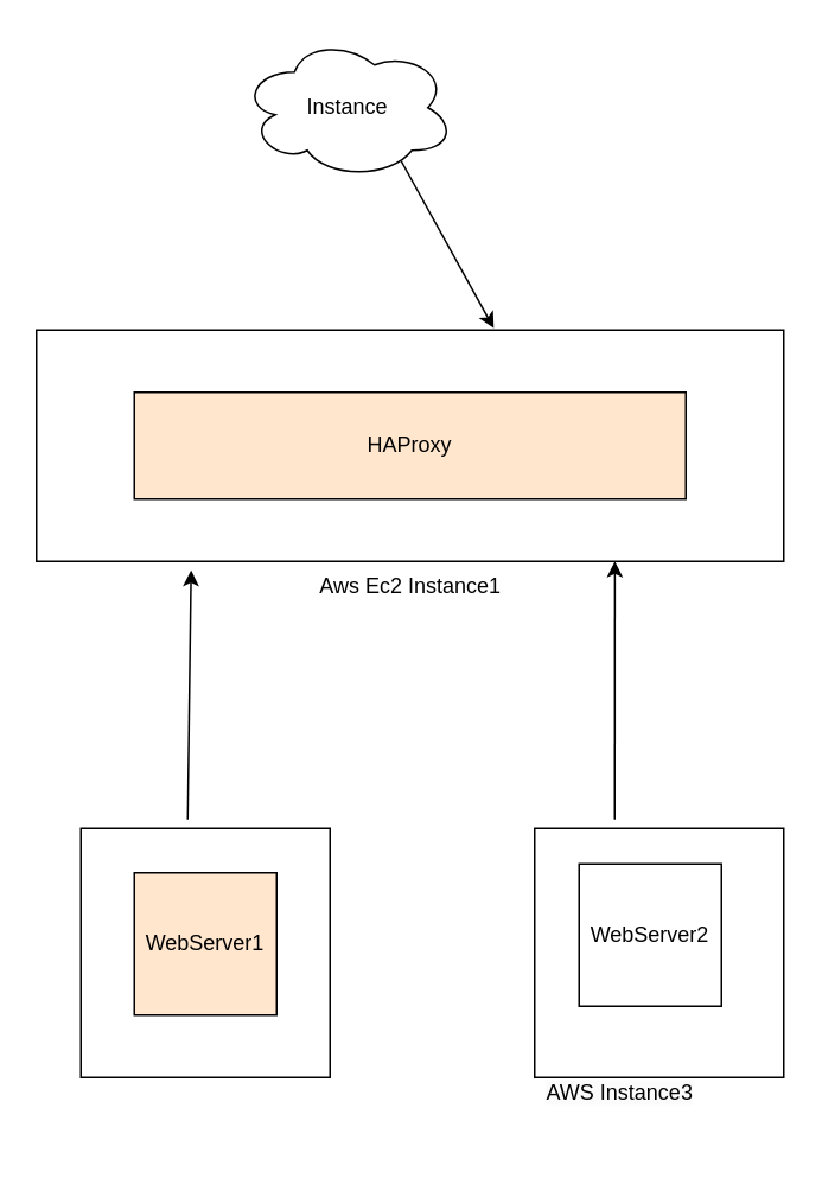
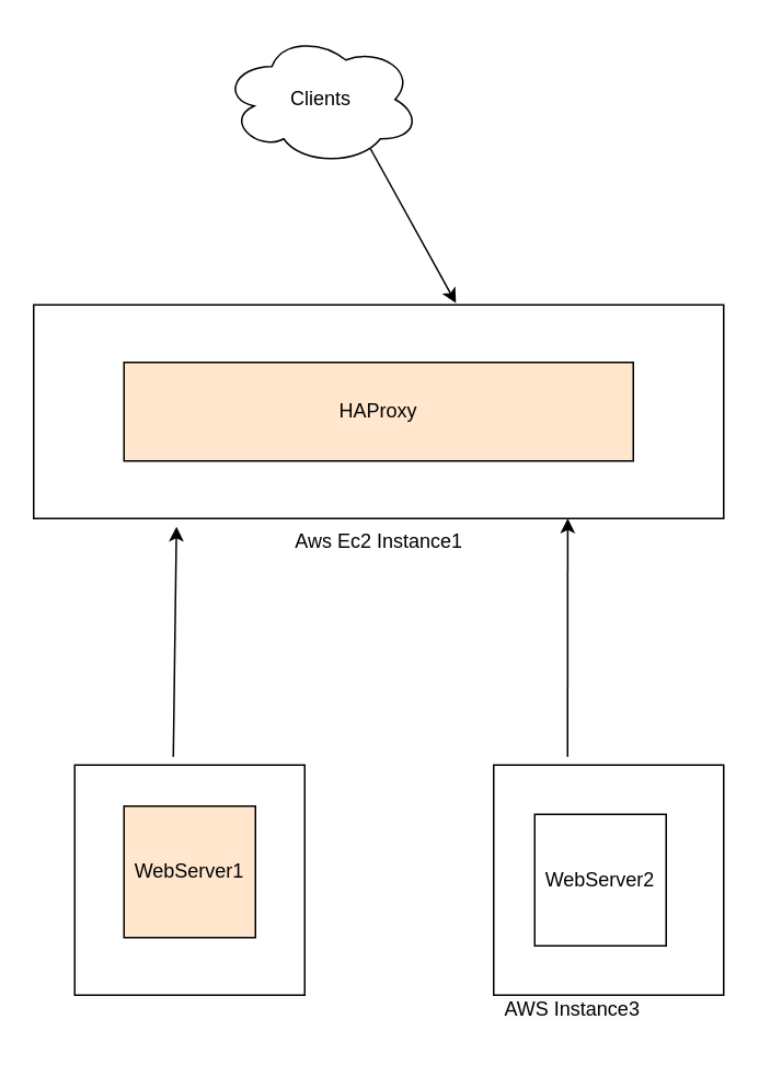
  <mxCell id="0" />
  <mxCell id="1" parent="0" />
- <mxCell id="2" value="Instance" style="ellipse;shape=cloud;whiteSpace=wrap;html=1;" vertex="1" parent="1"><mxGeometry x="135" y="20" width="120" height="80" as="geometry" /></mxCell>
+ <mxCell id="2" value="Clients" style="ellipse;shape=cloud;whiteSpace=wrap;html=1;" vertex="1" parent="1"><mxGeometry x="135" y="20" width="120" height="80" as="geometry" /></mxCell>
  <mxCell id="3" value="Aws Ec2 Instance1" style="verticalLabelPosition=bottom;verticalAlign=top;html=1;shape=mxgraph.basic.rect;fillColor2=none;strokeWidth=1;size=20;indent=5;" vertex="1" parent="1"><mxGeometry x="20" y="185" width="420" height="130" as="geometry" /></mxCell>
  <mxCell id="4" value="HAProxy" style="rounded=0;whiteSpace=wrap;html=1;fillColor=#ffe6cc;" vertex="1" parent="1"><mxGeometry x="75" y="220" width="310" height="60" as="geometry" /></mxCell>
  <mxCell id="5" value="" style="whiteSpace=wrap;html=1;aspect=fixed;" vertex="1" parent="1"><mxGeometry x="45" y="465" width="140" height="140" as="geometry" /></mxCell>
  <mxCell id="6" value="WebServer1" style="whiteSpace=wrap;html=1;aspect=fixed;fillColor=#ffe6cc;" vertex="1" parent="1"><mxGeometry x="75" y="490" width="80" height="80" as="geometry" /></mxCell>
  <mxCell id="7" value="" style="whiteSpace=wrap;html=1;aspect=fixed;" vertex="1" parent="1"><mxGeometry x="300" y="465" width="140" height="140" as="geometry" /></mxCell>
- <mxCell id="8" value="WebServer2" style="whiteSpace=wrap;html=1;aspect=fixed;" vertex="1" parent="1"><mxGeometry x="325" y="485" width="80" height="80" as="geometry" /></mxCell>
+ <mxCell id="8" value="WebServer2" style="whiteSpace=wrap;html=1;aspect=fixed;" vertex="1" parent="1"><mxGeometry x="325" y="495" width="80" height="80" as="geometry" /></mxCell>
  <mxCell id="9" value="&lt;span style=&quot;color: rgb(0, 0, 0); font-family: Helvetica; font-size: 12px; font-style: normal; font-variant-ligatures: normal; font-variant-caps: normal; font-weight: 400; letter-spacing: normal; orphans: 2; text-align: center; text-indent: 0px; text-transform: none; widows: 2; word-spacing: 0px; -webkit-text-stroke-width: 0px; background-color: rgb(251, 251, 251); text-decoration-thickness: initial; text-decoration-style: initial; text-decoration-color: initial; float: none; display: inline !important;&quot;&gt;AWS Instance3&lt;/span&gt;" style="text;whiteSpace=wrap;html=1;" vertex="1" parent="1"><mxGeometry x="305" y="600" width="120" height="40" as="geometry" /></mxCell>
  <mxCell id="10" value="" style="endArrow=classic;html=1;rounded=0;entryX=0.612;entryY=-0.008;entryDx=0;entryDy=0;entryPerimeter=0;" edge="1" parent="1" target="3"><mxGeometry width="50" height="50" relative="1" as="geometry"><mxPoint x="225" y="90" as="sourcePoint" /><mxPoint x="255" y="150" as="targetPoint" /></mxGeometry></mxCell>
  <mxCell id="11" value="" style="endArrow=classic;html=1;rounded=0;entryX=0.207;entryY=1.038;entryDx=0;entryDy=0;entryPerimeter=0;" edge="1" parent="1" target="3"><mxGeometry width="50" height="50" relative="1" as="geometry"><mxPoint x="105" y="460" as="sourcePoint" /><mxPoint x="135" y="350" as="targetPoint" /></mxGeometry></mxCell>
  <mxCell id="12" value="" style="endArrow=classic;html=1;rounded=0;entryX=0.774;entryY=1;entryDx=0;entryDy=0;entryPerimeter=0;" edge="1" parent="1" target="3"><mxGeometry width="50" height="50" relative="1" as="geometry"><mxPoint x="345" y="460" as="sourcePoint" /><mxPoint x="345" y="350" as="targetPoint" /></mxGeometry></mxCell>
